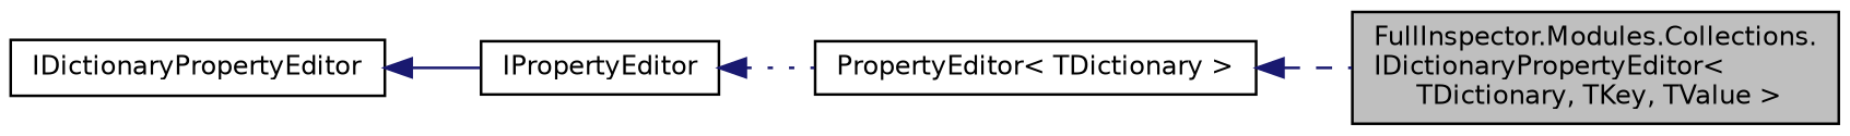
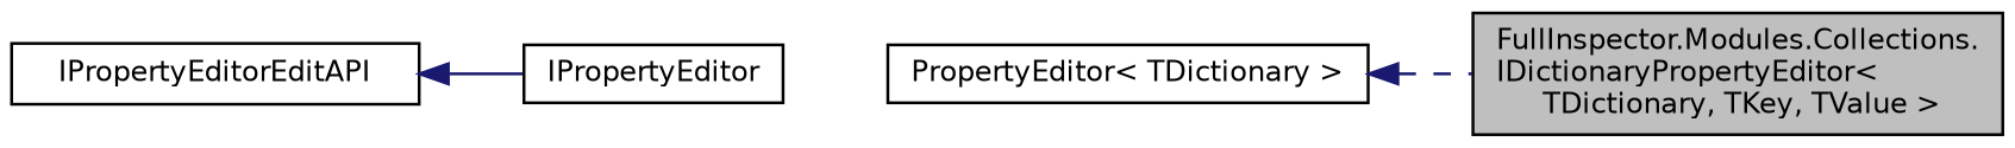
  digraph {
    rankdir=LR
    node [color=black fillcolor=white fontname=Helvetica fontsize=10 shape=record style=filled]
    edge [color=midnightblue dir=back fontname=Helvetica fontsize=10 labelfontname=Helvetica labelfontsize=10]
    n1 [fillcolor=grey75 fontcolor=black height=0.2 label="FullInspector.Modules.Collections.\lIDictionaryPropertyEditor\<\l TDictionary, TKey, TValue \>" width=0.4]
    n2 [height=0.2 label="PropertyEditor\< TDictionary \>" width=0.4]
    n3 [height=0.2 label=IPropertyEditor width=0.4]
-   n4 [height=0.2 label=IDictionaryPropertyEditor width=0.4]
+   n4 [height=0.2 label=IPropertyEditorEditAPI width=0.4]
    n2 -> n1 [style=dashed]
-   n3 -> n2 [style=dotted]
    n4 -> n3 [style=solid]
  }
